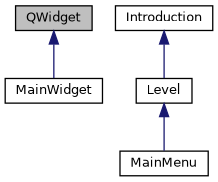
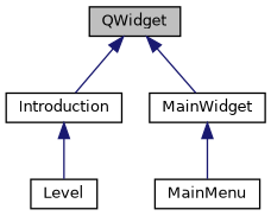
  digraph {
    node [color=black fillcolor=white fontname=Helvetica fontsize=10 shape=record style=filled]
    edge [color=midnightblue dir=back fontname=Helvetica fontsize=10 labelfontname=Helvetica labelfontsize=10 style=solid]
    n1 [fillcolor=grey75 fontcolor=black height=0.2 label=QWidget width=0.4]
    n2 [height=0.2 label=Introduction width=0.4]
    n3 [height=0.2 label=MainWidget width=0.4]
    n4 [height=0.2 label=Level width=0.4]
    n5 [height=0.2 label=MainMenu width=0.4]
+   n1 -> n2
    n1 -> n3
    n2 -> n4
-   n4 -> n5
+   n3 -> n5
  }
